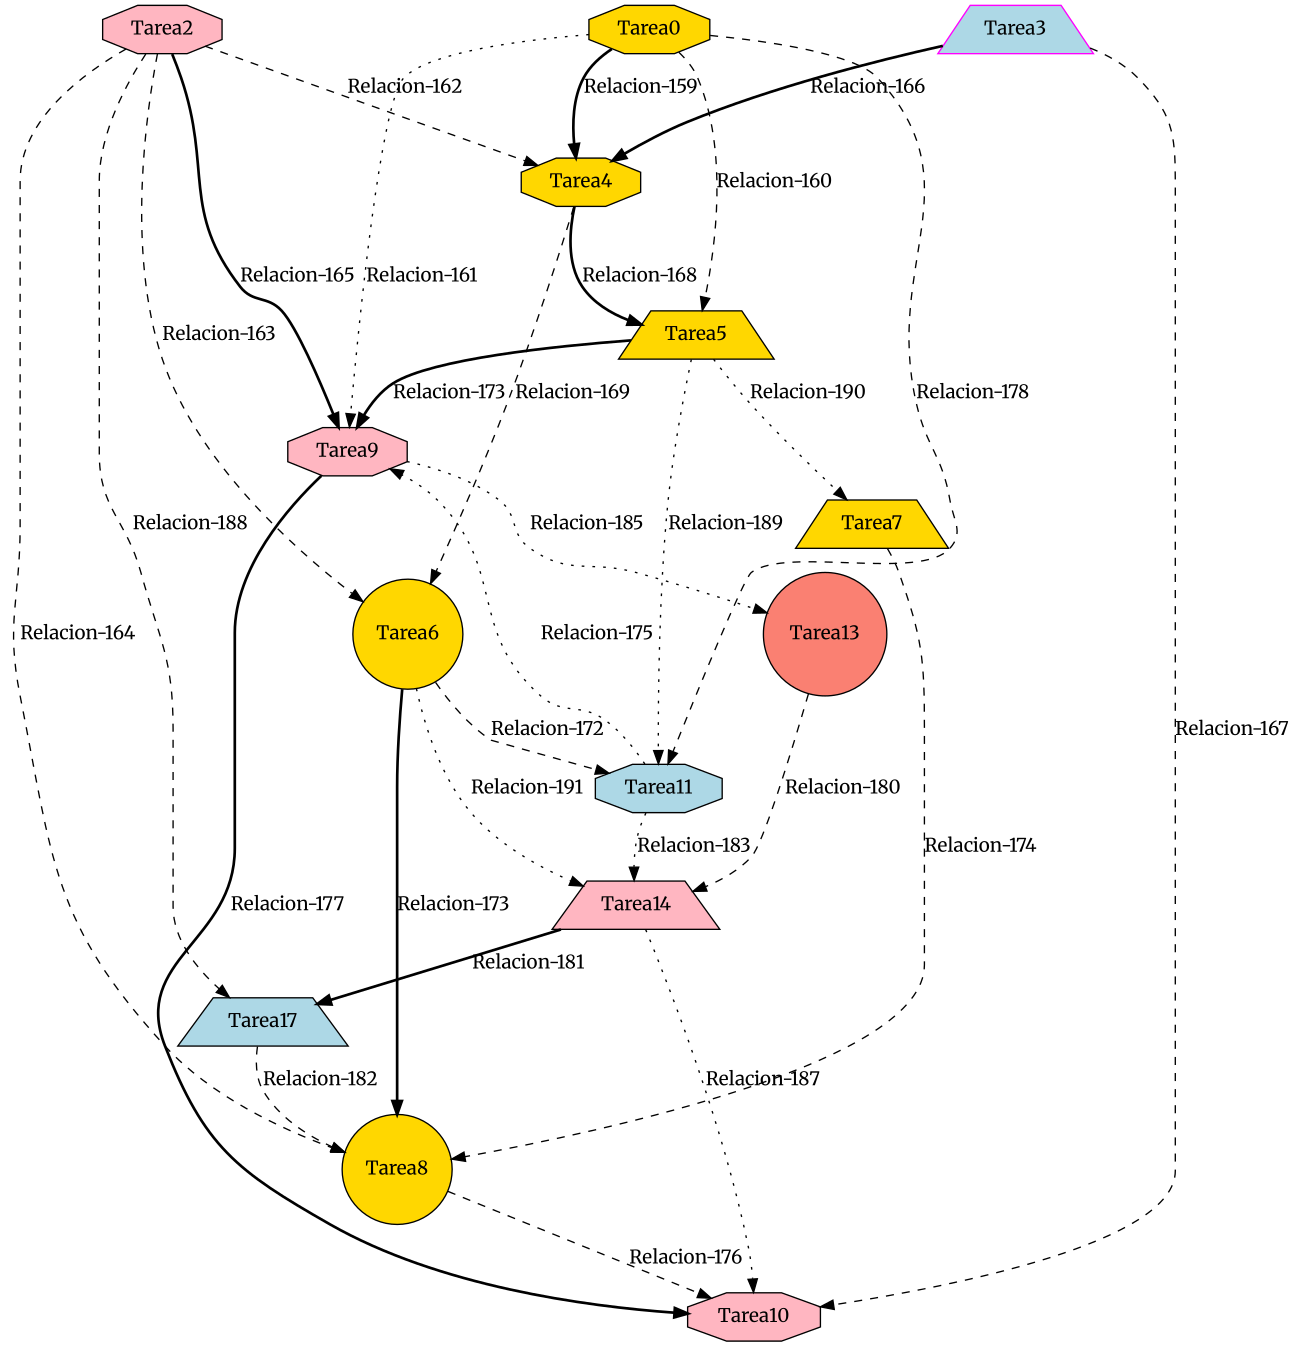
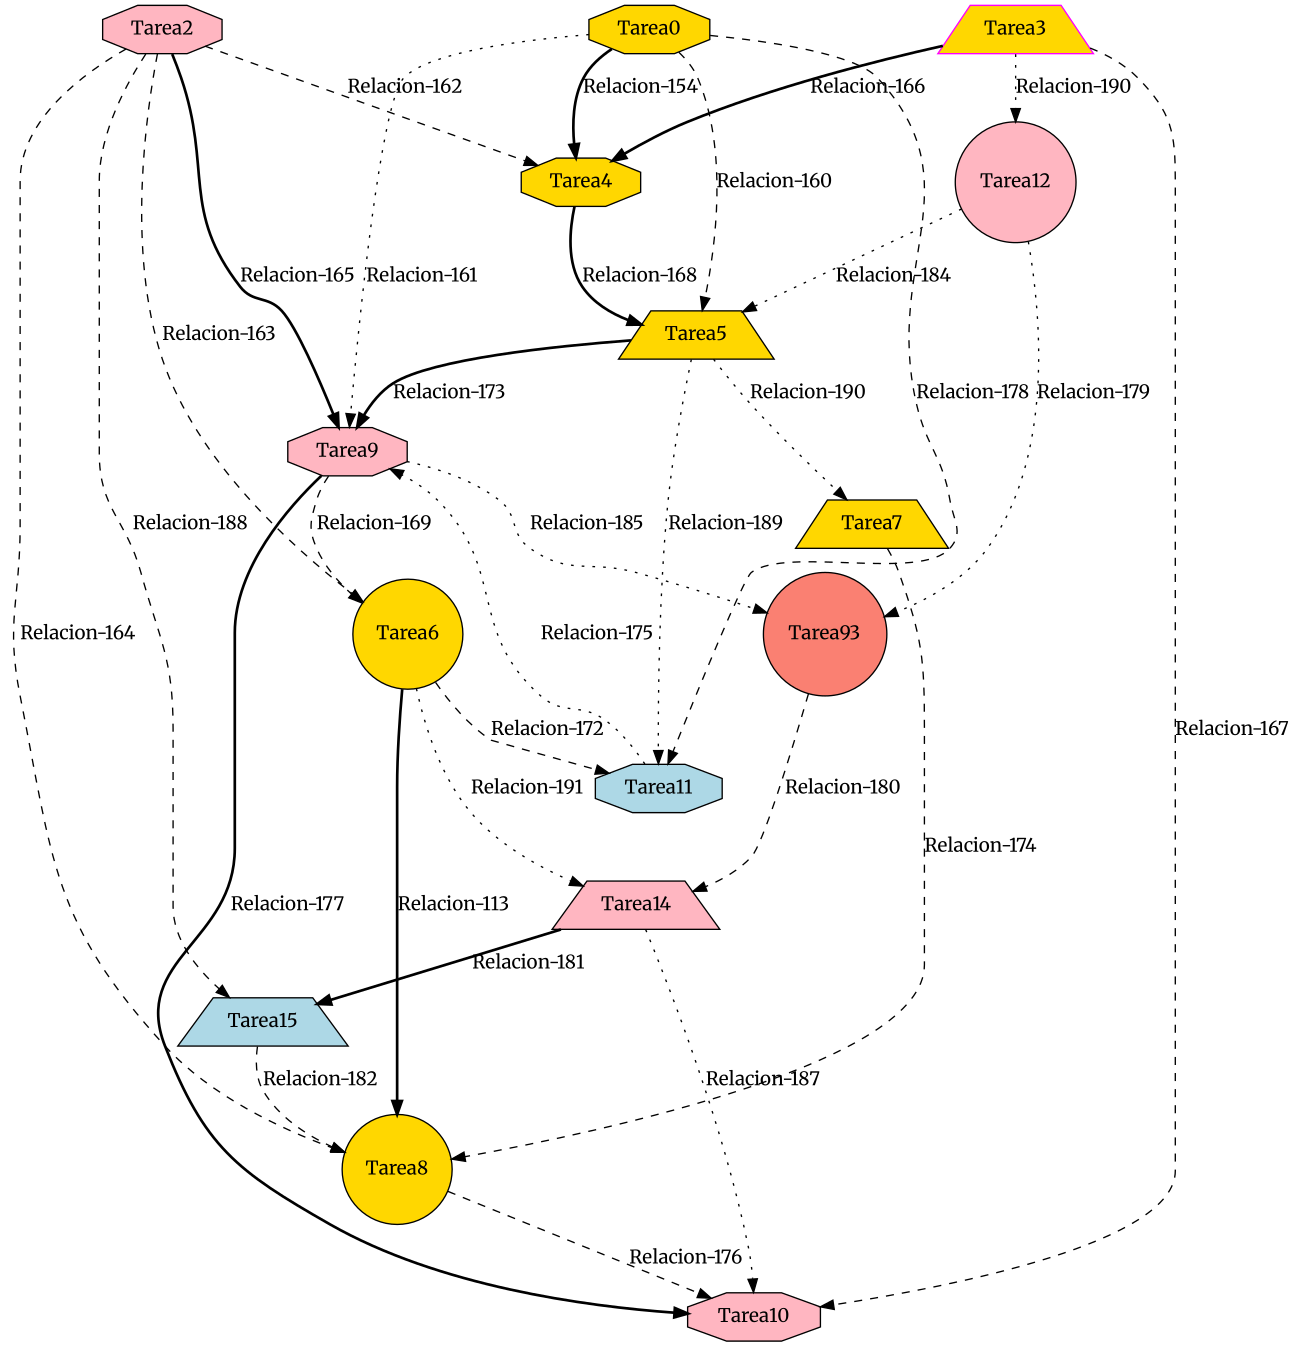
  strict digraph {
    fontname=Merriweather
    node [color=black fillcolor=gold fontname=Merriweather shape=octagon style=filled]
    edge [color=black fontname=Merriweather style=dashed]
    n1 [label=Tarea0]
    n2 [label=Tarea4]
    n3 [label=Tarea5 shape=trapezium]
    n4 [fillcolor=lightpink label=Tarea9]
    n5 [fillcolor=lightblue label=Tarea11]
    n6 [label=Tarea6 shape=circle]
    n7 [label=Tarea7 shape=trapezium]
    n8 [fillcolor=lightpink label=Tarea10]
-   n9 [fillcolor=salmon label=Tarea13 shape=circle]
+   n9 [fillcolor=salmon label=Tarea93 shape=circle]
    n10 [fillcolor=lightpink label=Tarea14 shape=trapezium]
    n11 [fillcolor=lightpink label=Tarea2]
    n12 [label=Tarea8 shape=circle]
-   n13 [fillcolor=lightblue label=Tarea17 shape=trapezium]
-   n14 [color=magenta fillcolor=lightblue label=Tarea3 shape=trapezium]
-   n1 -> n2 [label="Relacion-159" style=bold]
+   n13 [fillcolor=lightblue label=Tarea15 shape=trapezium]
+   n14 [color=magenta label=Tarea3 shape=trapezium]
+   n15 [fillcolor=lightpink label=Tarea12 shape=circle]
+   n1 -> n2 [label="Relacion-154" style=bold]
    n1 -> n3 [label="Relacion-160"]
    n1 -> n4 [label="Relacion-161" style=dotted]
    n1 -> n5 [label="Relacion-178"]
    n2 -> n3 [label="Relacion-168" style=bold]
-   n2 -> n6 [label="Relacion-169"]
+   n4 -> n6 [label="Relacion-169"]
    n3 -> n4 [label="Relacion-173" style=bold]
    n3 -> n5 [label="Relacion-189" style=dotted]
    n3 -> n7 [label="Relacion-190" style=dotted]
    n4 -> n8 [label="Relacion-177" style=bold]
    n4 -> n9 [label="Relacion-185" style=dotted]
    n5 -> n4 [label="Relacion-175" style=dotted]
-   n5 -> n10 [label="Relacion-183" style=dotted]
    n6 -> n5 [label="Relacion-172"]
    n6 -> n10 [label="Relacion-191" style=dotted]
-   n6 -> n12 [label="Relacion-173" style=bold]
+   n6 -> n12 [label="Relacion-113" style=bold]
    n7 -> n12 [label="Relacion-174"]
    n9 -> n10 [label="Relacion-180"]
    n10 -> n8 [label="Relacion-187" style=dotted]
    n10 -> n13 [label="Relacion-181" style=bold]
    n11 -> n2 [label="Relacion-162"]
    n11 -> n4 [label="Relacion-165" style=bold]
    n11 -> n6 [label="Relacion-163"]
    n11 -> n12 [label="Relacion-164"]
    n11 -> n13 [label="Relacion-188"]
    n12 -> n8 [label="Relacion-176"]
    n13 -> n12 [label="Relacion-182"]
    n14 -> n2 [label="Relacion-166" style=bold]
    n14 -> n8 [label="Relacion-167"]
+   n14 -> n15 [label="Relacion-190" style=dotted]
+   n15 -> n3 [label="Relacion-184" style=dotted]
+   n15 -> n9 [label="Relacion-179" style=dotted]
  }
